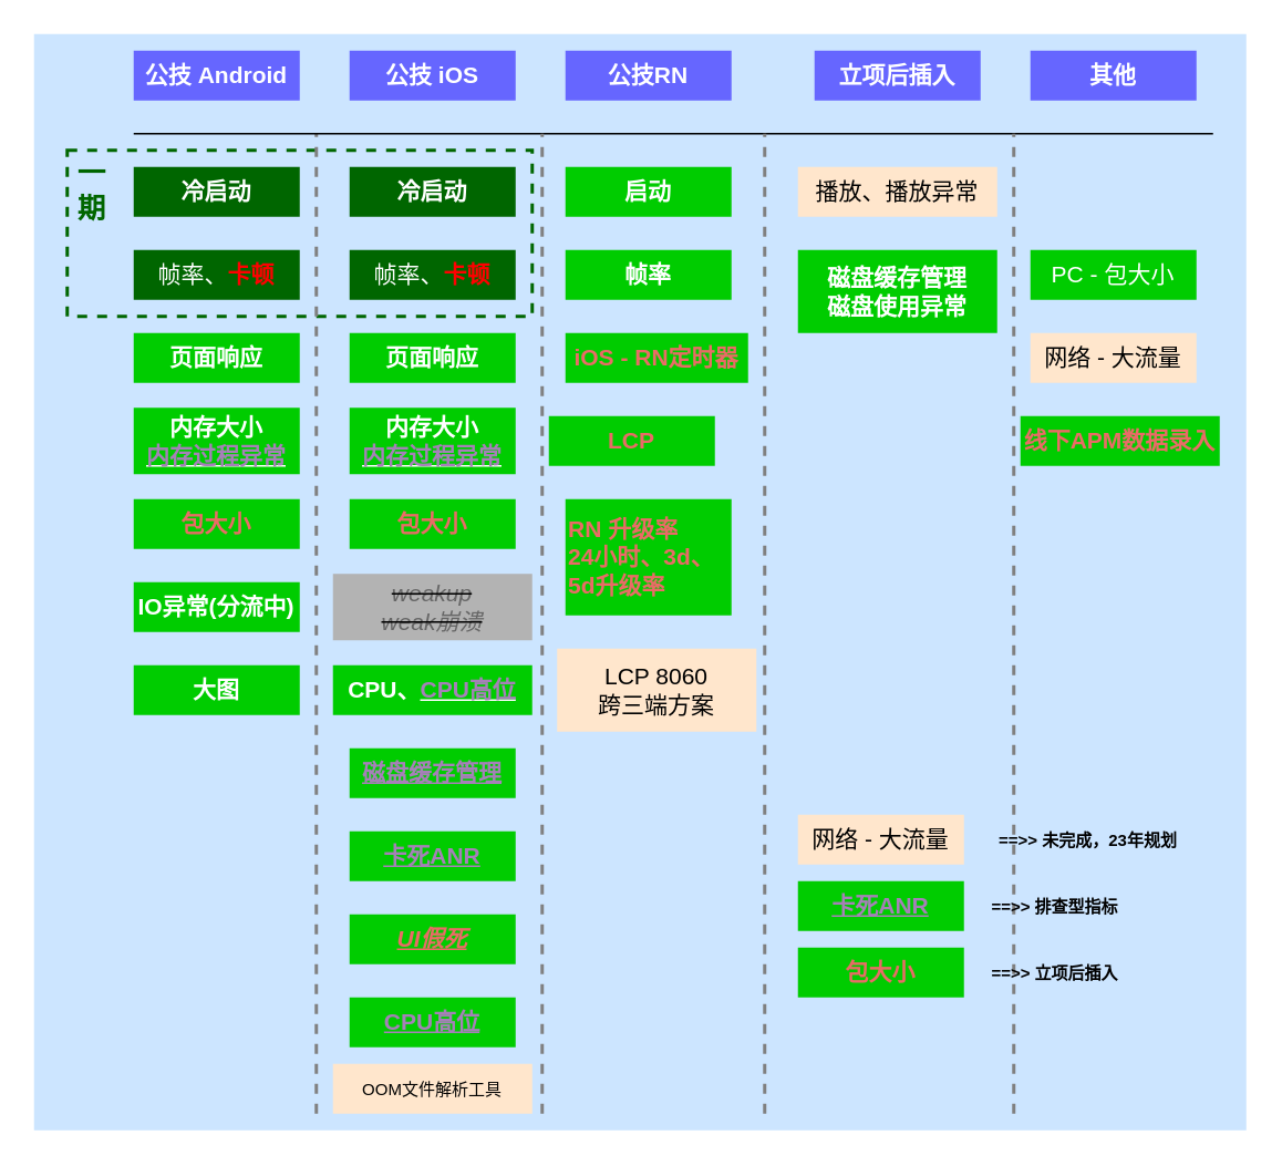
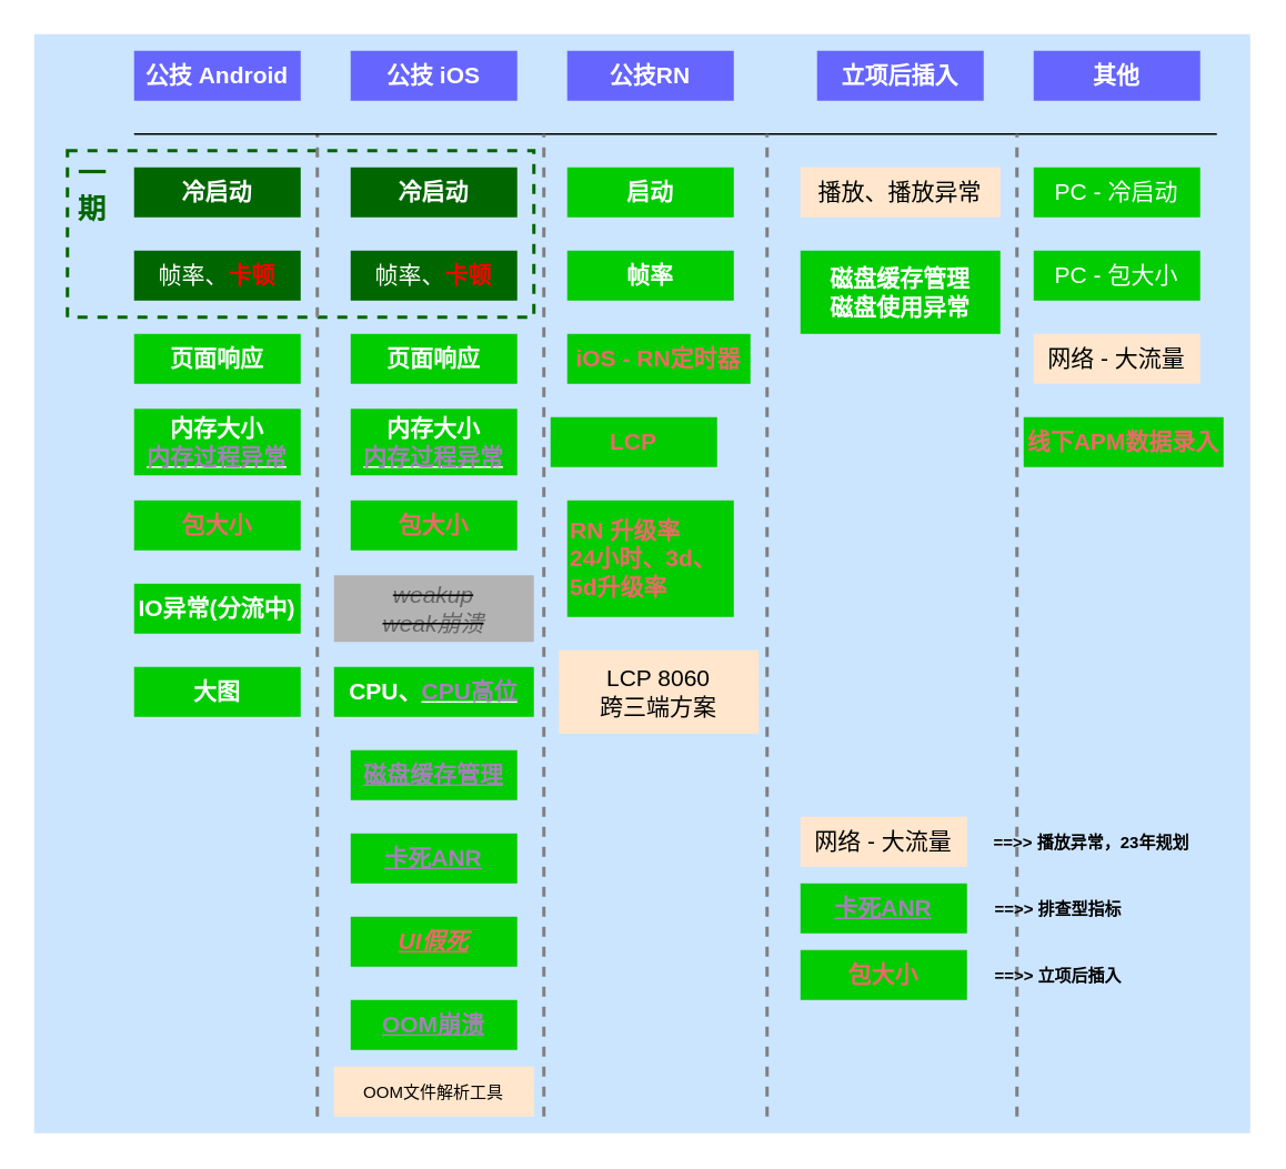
  <mxCell id="0" />
  <mxCell id="1" parent="0" />
  <mxCell id="2" value="" style="rounded=0;whiteSpace=wrap;html=1;fontSize=10;fillColor=#CCE5FF;strokeColor=none;" parent="1" vertex="1"><mxGeometry x="20" y="20" width="730" height="660" as="geometry" /></mxCell>
  <mxCell id="3" value="" style="rounded=0;whiteSpace=wrap;html=1;fillColor=none;dashed=1;strokeWidth=2;strokeColor=#006600;" vertex="1" parent="1"><mxGeometry y="90" width="280" height="100" as="geometry" x="40" /></mxCell>
  <mxCell id="4" value="公技 Android" style="rounded=0;whiteSpace=wrap;html=1;fontSize=14;fontStyle=1;strokeColor=none;fillColor=#6666FF;fontColor=#FFFFFF;" parent="1" vertex="1"><mxGeometry x="80" y="30" width="100" height="30" as="geometry" /></mxCell>
  <mxCell id="5" value="公技 iOS" style="rounded=0;whiteSpace=wrap;html=1;fontSize=14;fontStyle=1;strokeColor=none;fillColor=#6666FF;fontColor=#FFFFFF;" parent="1" vertex="1"><mxGeometry x="210" y="30" width="100" height="30" as="geometry" /></mxCell>
  <mxCell id="6" value="公技RN" style="rounded=0;whiteSpace=wrap;html=1;fontSize=14;fontStyle=1;strokeColor=none;fillColor=#6666FF;fontColor=#FFFFFF;" parent="1" vertex="1"><mxGeometry x="340" y="30" width="100" height="30" as="geometry" /></mxCell>
  <mxCell id="7" value="立项后插入" style="rounded=0;whiteSpace=wrap;html=1;fontSize=14;fontStyle=1;strokeColor=none;fillColor=#6666FF;fontColor=#FFFFFF;" parent="1" vertex="1"><mxGeometry x="490" y="30" width="100" height="30" as="geometry" /></mxCell>
  <mxCell id="8" value="其他" style="rounded=0;whiteSpace=wrap;html=1;fontSize=14;fontStyle=1;strokeColor=none;fillColor=#6666FF;fontColor=#FFFFFF;" parent="1" vertex="1"><mxGeometry x="620" y="30" width="100" height="30" as="geometry" /></mxCell>
  <mxCell id="9" value="冷启动" style="rounded=0;whiteSpace=wrap;html=1;fontSize=14;fillColor=#006600;strokeColor=none;fontColor=#FFFFFF;fontStyle=1" parent="1" vertex="1"><mxGeometry x="80" y="100" width="100" height="30" as="geometry" /></mxCell>
  <mxCell id="10" value="冷启动" style="rounded=0;whiteSpace=wrap;html=1;fontSize=14;fillColor=#006600;strokeColor=none;fontColor=#FFFFFF;fontStyle=1" parent="1" vertex="1"><mxGeometry x="210" y="100" width="100" height="30" as="geometry" /></mxCell>
+ <mxCell id="11" value="PC - 冷启动" style="rounded=0;whiteSpace=wrap;html=1;fontSize=14;strokeColor=none;fillColor=#00CC00;fontColor=#FFFFFF;" parent="1" vertex="1"><mxGeometry x="620" y="100" width="100" height="30" as="geometry" /></mxCell>
  <mxCell id="12" value="启动" style="rounded=0;whiteSpace=wrap;html=1;fontSize=14;strokeColor=none;fillColor=#00CC00;fontColor=#FFFFFF;fontStyle=1" parent="1" vertex="1"><mxGeometry x="340" y="100" width="100" height="30" as="geometry" /></mxCell>
  <mxCell id="13" value="&lt;font color=&quot;#ffffff&quot;&gt;帧率、&lt;/font&gt;&lt;b style=&quot;&quot;&gt;&lt;font color=&quot;#ff0000&quot;&gt;卡顿&lt;/font&gt;&lt;/b&gt;" style="rounded=0;whiteSpace=wrap;html=1;fontSize=14;fillColor=#006600;strokeColor=none;" parent="1" vertex="1"><mxGeometry x="80" y="150" width="100" height="30" as="geometry" /></mxCell>
  <mxCell id="14" value="&lt;font color=&quot;#ffffff&quot;&gt;帧率、&lt;/font&gt;&lt;b style=&quot;&quot;&gt;&lt;font color=&quot;#ff0000&quot;&gt;卡顿&lt;/font&gt;&lt;/b&gt;" style="rounded=0;whiteSpace=wrap;html=1;fontSize=14;fillColor=#006600;strokeColor=none;" parent="1" vertex="1"><mxGeometry x="210" y="150" width="100" height="30" as="geometry" /></mxCell>
  <mxCell id="15" value="&lt;font color=&quot;#ffffff&quot;&gt;帧率&lt;/font&gt;" style="rounded=0;whiteSpace=wrap;html=1;fontSize=14;fillColor=#00CC00;strokeColor=none;fontStyle=1" parent="1" vertex="1"><mxGeometry x="340" y="150" width="100" height="30" as="geometry" /></mxCell>
  <mxCell id="16" value="页面响应" style="rounded=0;whiteSpace=wrap;html=1;fontSize=14;fillColor=#00CC00;strokeColor=none;fontColor=#FFFFFF;fontStyle=1" parent="1" vertex="1"><mxGeometry x="80" y="200" width="100" height="30" as="geometry" /></mxCell>
  <mxCell id="17" value="页面响应" style="rounded=0;whiteSpace=wrap;html=1;fontSize=14;fillColor=#00CC00;strokeColor=none;fontColor=#FFFFFF;fontStyle=1" parent="1" vertex="1"><mxGeometry x="210" y="200" width="100" height="30" as="geometry" /></mxCell>
  <mxCell id="18" value="IO异常(分流中)" style="rounded=0;whiteSpace=wrap;html=1;fontSize=14;fillColor=#00CC00;strokeColor=none;fontColor=#FFFFFF;fontStyle=1" parent="1" vertex="1"><mxGeometry x="80" y="350" width="100" height="30" as="geometry" /></mxCell>
  <mxCell id="19" value="&lt;strike&gt;&lt;i&gt;&lt;font color=&quot;#666666&quot;&gt;weakup&lt;br&gt;weak崩溃&lt;/font&gt;&lt;/i&gt;&lt;/strike&gt;" style="rounded=0;whiteSpace=wrap;html=1;fontSize=14;strokeColor=none;fillColor=#B3B3B3;fontStyle=0" parent="1" vertex="1"><mxGeometry x="200" y="345" width="120" height="40" as="geometry" /></mxCell>
  <mxCell id="20" value="大图" style="rounded=0;whiteSpace=wrap;html=1;fontSize=14;fillColor=#00CC00;strokeColor=none;fontColor=#FFFFFF;fontStyle=1" parent="1" vertex="1"><mxGeometry x="80" y="400" width="100" height="30" as="geometry" /></mxCell>
  <mxCell id="21" value="CPU、&lt;u style=&quot;&quot;&gt;&lt;font color=&quot;#a680b8&quot;&gt;CPU高位&lt;/font&gt;&lt;/u&gt;" style="rounded=0;whiteSpace=wrap;html=1;fontSize=14;fillColor=#00CC00;strokeColor=none;fontColor=#FFFFFF;fontStyle=1" parent="1" vertex="1"><mxGeometry x="200" y="400" width="120" height="30" as="geometry" /></mxCell>
  <mxCell id="22" value="磁盘缓存管理" style="rounded=0;whiteSpace=wrap;html=1;fontSize=14;fillColor=#00CC00;strokeColor=none;fontColor=#A680B8;fontStyle=5" parent="1" vertex="1"><mxGeometry x="210" y="450" width="100" height="30" as="geometry" /></mxCell>
  <mxCell id="23" value="卡死ANR" style="rounded=0;whiteSpace=wrap;html=1;fontSize=14;fillColor=#00CC00;strokeColor=none;fontColor=#A680B8;fontStyle=5" parent="1" vertex="1"><mxGeometry x="210" y="500" width="100" height="30" as="geometry" /></mxCell>
  <mxCell id="24" value="UI假死" style="rounded=0;whiteSpace=wrap;html=1;fontSize=14;fillColor=#00CC00;strokeColor=none;fontColor=#EA6B66;fontStyle=7" parent="1" vertex="1"><mxGeometry x="210" y="550" width="100" height="30" as="geometry" /></mxCell>
  <mxCell id="25" value="播放、播放异常" style="rounded=0;whiteSpace=wrap;html=1;fontSize=14;fillColor=#FFE6CC;strokeColor=none;" parent="1" vertex="1"><mxGeometry x="480" y="100" width="120" height="30" as="geometry" /></mxCell>
  <mxCell id="26" value="磁盘缓存管理&lt;br&gt;磁盘使用异常" style="rounded=0;whiteSpace=wrap;html=1;fontSize=14;fillColor=#00CC00;strokeColor=none;fontColor=#FFFFFF;fontStyle=1" parent="1" vertex="1"><mxGeometry x="480" y="150" width="120" height="50" as="geometry" /></mxCell>
  <mxCell id="27" value="&lt;div&gt;RN 升级率&lt;/div&gt;&lt;div&gt;24小时、3d、&lt;br&gt;5d升级率&lt;/div&gt;" style="rounded=0;whiteSpace=wrap;html=1;fontSize=14;align=left;fillColor=#00CC00;strokeColor=none;fontColor=#EA6B66;fontStyle=1" parent="1" vertex="1"><mxGeometry x="340" y="300" width="100" height="70" as="geometry" /></mxCell>
  <mxCell id="28" value="包大小" style="rounded=0;whiteSpace=wrap;html=1;fontSize=14;fillColor=#00CC00;strokeColor=none;fontColor=#EA6B66;fontStyle=1" parent="1" vertex="1"><mxGeometry x="80" y="300" width="100" height="30" as="geometry" /></mxCell>
  <mxCell id="29" value="包大小" style="rounded=0;whiteSpace=wrap;html=1;fontSize=14;fillColor=#00CC00;strokeColor=none;fontColor=#EA6B66;fontStyle=1" parent="1" vertex="1"><mxGeometry x="210" y="300" width="100" height="30" as="geometry" /></mxCell>
- <mxCell id="30" value="CPU高位" style="rounded=0;whiteSpace=wrap;html=1;fontSize=14;fillColor=#00CC00;strokeColor=none;fontColor=#A680B8;fontStyle=5" parent="1" vertex="1"><mxGeometry x="210" y="600" width="100" height="30" as="geometry" /></mxCell>
+ <mxCell id="30" value="OOM崩溃" style="rounded=0;whiteSpace=wrap;html=1;fontSize=14;fillColor=#00CC00;strokeColor=none;fontColor=#A680B8;fontStyle=5" parent="1" vertex="1"><mxGeometry x="210" y="600" width="100" height="30" as="geometry" /></mxCell>
  <mxCell id="31" value="OOM文件解析工具" style="rounded=0;whiteSpace=wrap;html=1;fontSize=10;strokeColor=none;fillColor=#FFE6CC;" parent="1" vertex="1"><mxGeometry x="200" y="640" width="120" height="30" as="geometry" /></mxCell>
  <mxCell id="32" value="网络 - 大流量" style="rounded=0;whiteSpace=wrap;html=1;fontSize=14;strokeColor=none;fillColor=#FFE6CC;" parent="1" vertex="1"><mxGeometry x="620" y="200" width="100" height="30" as="geometry" /></mxCell>
  <mxCell id="33" value="线下APM数据录入" style="rounded=0;whiteSpace=wrap;html=1;fontSize=14;fillColor=#00CC00;strokeColor=none;fontColor=#EA6B66;fontStyle=1" parent="1" vertex="1"><mxGeometry x="614" y="250" width="120" height="30" as="geometry" /></mxCell>
  <mxCell id="34" value="&lt;div&gt;iOS -&amp;nbsp;&lt;span style=&quot;background-color: initial;&quot;&gt;RN定时器&lt;/span&gt;&lt;/div&gt;" style="rounded=0;whiteSpace=wrap;html=1;fontSize=14;align=center;fillColor=#00CC00;strokeColor=none;fontColor=#EA6B66;fontStyle=1" parent="1" vertex="1"><mxGeometry x="340" y="200" width="110" height="30" as="geometry" /></mxCell>
  <mxCell id="35" value="&lt;div&gt;LCP&lt;/div&gt;" style="rounded=0;whiteSpace=wrap;html=1;fontSize=14;align=center;fillColor=#00CC00;strokeColor=none;fontColor=#EA6B66;fontStyle=1" parent="1" vertex="1"><mxGeometry x="330" y="250" width="100" height="30" as="geometry" /></mxCell>
  <mxCell id="36" value="" style="endArrow=none;dashed=1;html=1;strokeWidth=2;rounded=0;fontSize=10;fontColor=#EA6B66;strokeColor=#808080;" parent="1" edge="1"><mxGeometry width="50" height="50" relative="1" as="geometry"><mxPoint x="190" y="670" as="sourcePoint" /><mxPoint x="190" y="80" as="targetPoint" /></mxGeometry></mxCell>
  <mxCell id="37" value="" style="endArrow=none;html=1;rounded=0;fontSize=10;fontColor=#EA6B66;" parent="1" edge="1"><mxGeometry width="50" height="50" relative="1" as="geometry"><mxPoint x="80" y="80" as="sourcePoint" /><mxPoint x="730" y="80" as="targetPoint" /></mxGeometry></mxCell>
  <mxCell id="38" value="" style="endArrow=none;dashed=1;html=1;strokeWidth=2;rounded=0;fontSize=10;fontColor=#EA6B66;strokeColor=#808080;" parent="1" edge="1"><mxGeometry width="50" height="50" relative="1" as="geometry"><mxPoint x="326" y="670" as="sourcePoint" /><mxPoint x="326" y="80" as="targetPoint" /></mxGeometry></mxCell>
  <mxCell id="39" value="" style="endArrow=none;dashed=1;html=1;strokeWidth=2;rounded=0;fontSize=10;fontColor=#EA6B66;strokeColor=#808080;" parent="1" edge="1"><mxGeometry width="50" height="50" relative="1" as="geometry"><mxPoint x="460" y="670" as="sourcePoint" /><mxPoint x="460" y="80" as="targetPoint" /></mxGeometry></mxCell>
  <mxCell id="40" value="" style="endArrow=none;dashed=1;html=1;strokeWidth=2;rounded=0;fontSize=10;fontColor=#EA6B66;strokeColor=#808080;" parent="1" edge="1"><mxGeometry width="50" height="50" relative="1" as="geometry"><mxPoint x="610" y="670" as="sourcePoint" /><mxPoint x="610" y="80" as="targetPoint" /></mxGeometry></mxCell>
  <mxCell id="41" value="内存大小&lt;br&gt;&lt;u style=&quot;&quot;&gt;&lt;font color=&quot;#a680b8&quot;&gt;内存过程异常&lt;/font&gt;&lt;/u&gt;" style="rounded=0;whiteSpace=wrap;html=1;fontSize=14;fillColor=#00CC00;strokeColor=none;fontColor=#FFFFFF;fontStyle=1" parent="1" vertex="1"><mxGeometry x="80" y="245" width="100" height="40" as="geometry" /></mxCell>
  <mxCell id="42" value="内存大小&lt;br&gt;&lt;u&gt;&lt;font color=&quot;#a680b8&quot;&gt;内存过程异常&lt;/font&gt;&lt;/u&gt;" style="rounded=0;whiteSpace=wrap;html=1;fontSize=14;fillColor=#00CC00;strokeColor=none;fontColor=#FFFFFF;fontStyle=1" parent="1" vertex="1"><mxGeometry x="210" y="245" width="100" height="40" as="geometry" /></mxCell>
- <mxCell id="43" value="&lt;b&gt;&lt;font color=&quot;#000000&quot;&gt;==&amp;gt;&amp;gt; 未完成，23年规划&lt;/font&gt;&lt;/b&gt;" style="text;html=1;strokeColor=none;fillColor=none;align=center;verticalAlign=middle;whiteSpace=wrap;rounded=0;fontSize=10;fontColor=#E6B1FF;" parent="1" vertex="1"><mxGeometry x="580" y="490" width="150" height="30" as="geometry" /></mxCell>
+ <mxCell id="43" value="&lt;b&gt;&lt;font color=&quot;#000000&quot;&gt;==&amp;gt;&amp;gt; 播放异常，23年规划&lt;/font&gt;&lt;/b&gt;" style="text;html=1;strokeColor=none;fillColor=none;align=center;verticalAlign=middle;whiteSpace=wrap;rounded=0;fontSize=10;fontColor=#E6B1FF;" parent="1" vertex="1"><mxGeometry x="580" y="490" width="150" height="30" as="geometry" /></mxCell>
  <mxCell id="44" value="网络 - 大流量" style="rounded=0;whiteSpace=wrap;html=1;fontSize=14;strokeColor=none;fillColor=#FFE6CC;" parent="1" vertex="1"><mxGeometry x="480" y="490" width="100" height="30" as="geometry" /></mxCell>
  <mxCell id="45" value="卡死ANR" style="rounded=0;whiteSpace=wrap;html=1;fontSize=14;fillColor=#00CC00;strokeColor=none;fontColor=#A680B8;fontStyle=5" parent="1" vertex="1"><mxGeometry x="480" y="530" width="100" height="30" as="geometry" /></mxCell>
  <mxCell id="46" value="&lt;b&gt;&lt;font color=&quot;#000000&quot;&gt;==&amp;gt;&amp;gt; 排查型指标&lt;/font&gt;&lt;/b&gt;" style="text;html=1;strokeColor=none;fillColor=none;align=center;verticalAlign=middle;whiteSpace=wrap;rounded=0;fontSize=10;fontColor=#E6B1FF;" parent="1" vertex="1"><mxGeometry x="580" y="530" width="110" height="30" as="geometry" /></mxCell>
  <mxCell id="47" value="包大小" style="rounded=0;whiteSpace=wrap;html=1;fontSize=14;fillColor=#00CC00;strokeColor=none;fontColor=#EA6B66;fontStyle=1" parent="1" vertex="1"><mxGeometry x="480" y="570" width="100" height="30" as="geometry" /></mxCell>
  <mxCell id="48" value="&lt;b&gt;&lt;font color=&quot;#000000&quot;&gt;==&amp;gt;&amp;gt; 立项后插入&lt;/font&gt;&lt;/b&gt;" style="text;html=1;strokeColor=none;fillColor=none;align=center;verticalAlign=middle;whiteSpace=wrap;rounded=0;fontSize=10;fontColor=#E6B1FF;" parent="1" vertex="1"><mxGeometry x="580" y="570" width="110" height="30" as="geometry" /></mxCell>
  <mxCell id="49" value="PC - 包大小" style="rounded=0;whiteSpace=wrap;html=1;fontSize=14;strokeColor=none;fillColor=#00CC00;fontColor=#FFFFFF;" parent="1" vertex="1"><mxGeometry x="620" y="150" width="100" height="30" as="geometry" /></mxCell>
  <mxCell id="50" value="LCP 8060&lt;br&gt;跨三端方案" style="rounded=0;whiteSpace=wrap;html=1;fontSize=14;fillColor=#FFE6CC;strokeColor=none;" parent="1" vertex="1"><mxGeometry x="335" y="390" width="120" height="50" as="geometry" /></mxCell>
  <mxCell id="51" value="一&lt;br style=&quot;font-size: 17px;&quot;&gt;期" style="text;html=1;strokeColor=none;fillColor=none;align=center;verticalAlign=middle;whiteSpace=wrap;rounded=0;fontStyle=1;fontColor=#006600;fontSize=17;" vertex="1" parent="1"><mxGeometry y="100" width="30" height="30" as="geometry" x="40" /></mxCell>
